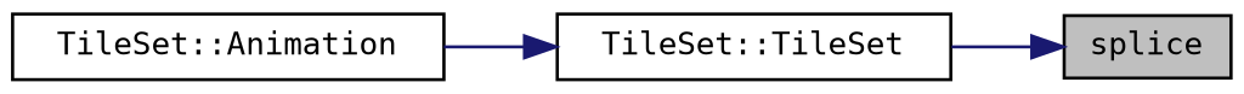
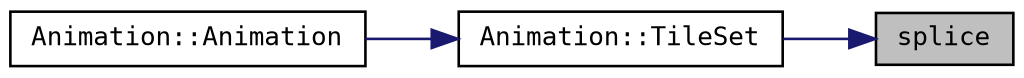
  digraph {
    fontname="DejaVu Sans Mono"
    rankdir=RL
    node [color=black fillcolor=white fontname="DejaVu Sans Mono" fontsize=10 shape=record style=filled]
    edge [color=midnightblue dir=back fontname="DejaVu Sans Mono" fontsize=10 labelfontname=Helvetica labelfontsize=10 style=solid]
    n1 [fillcolor=grey75 fontcolor=black height=0.2 label=splice width=0.4]
-   n2 [height=0.2 label="TileSet::TileSet" width=0.4]
-   n3 [height=0.2 label="TileSet::Animation" width=0.4]
+   n2 [height=0.2 label="Animation::TileSet" width=0.4]
+   n3 [height=0.2 label="Animation::Animation" width=0.4]
    n1 -> n2
    n2 -> n3
  }
